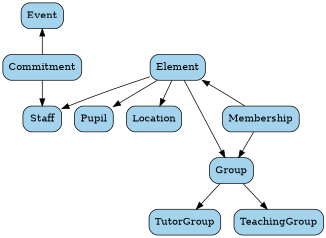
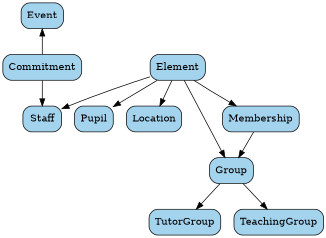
  digraph {
    rankdir=TB
    scale=0.5
    node [fillcolor=lightskyblue2 shape=box style="filled,rounded"]
    Element
    Pupil
    Staff
    Location
    Group
    TutorGroup
    TeachingGroup
    Membership
    Commitment
    Event
    Element -> Pupil
    Element -> Staff
    Element -> Location
    Element -> Group
    Group -> TutorGroup
    Group -> TeachingGroup
-   Membership -> Element
+   Element -> Membership
    Membership -> Group
    Commitment -> Staff
    Event -> Commitment [dir=back]
  }
